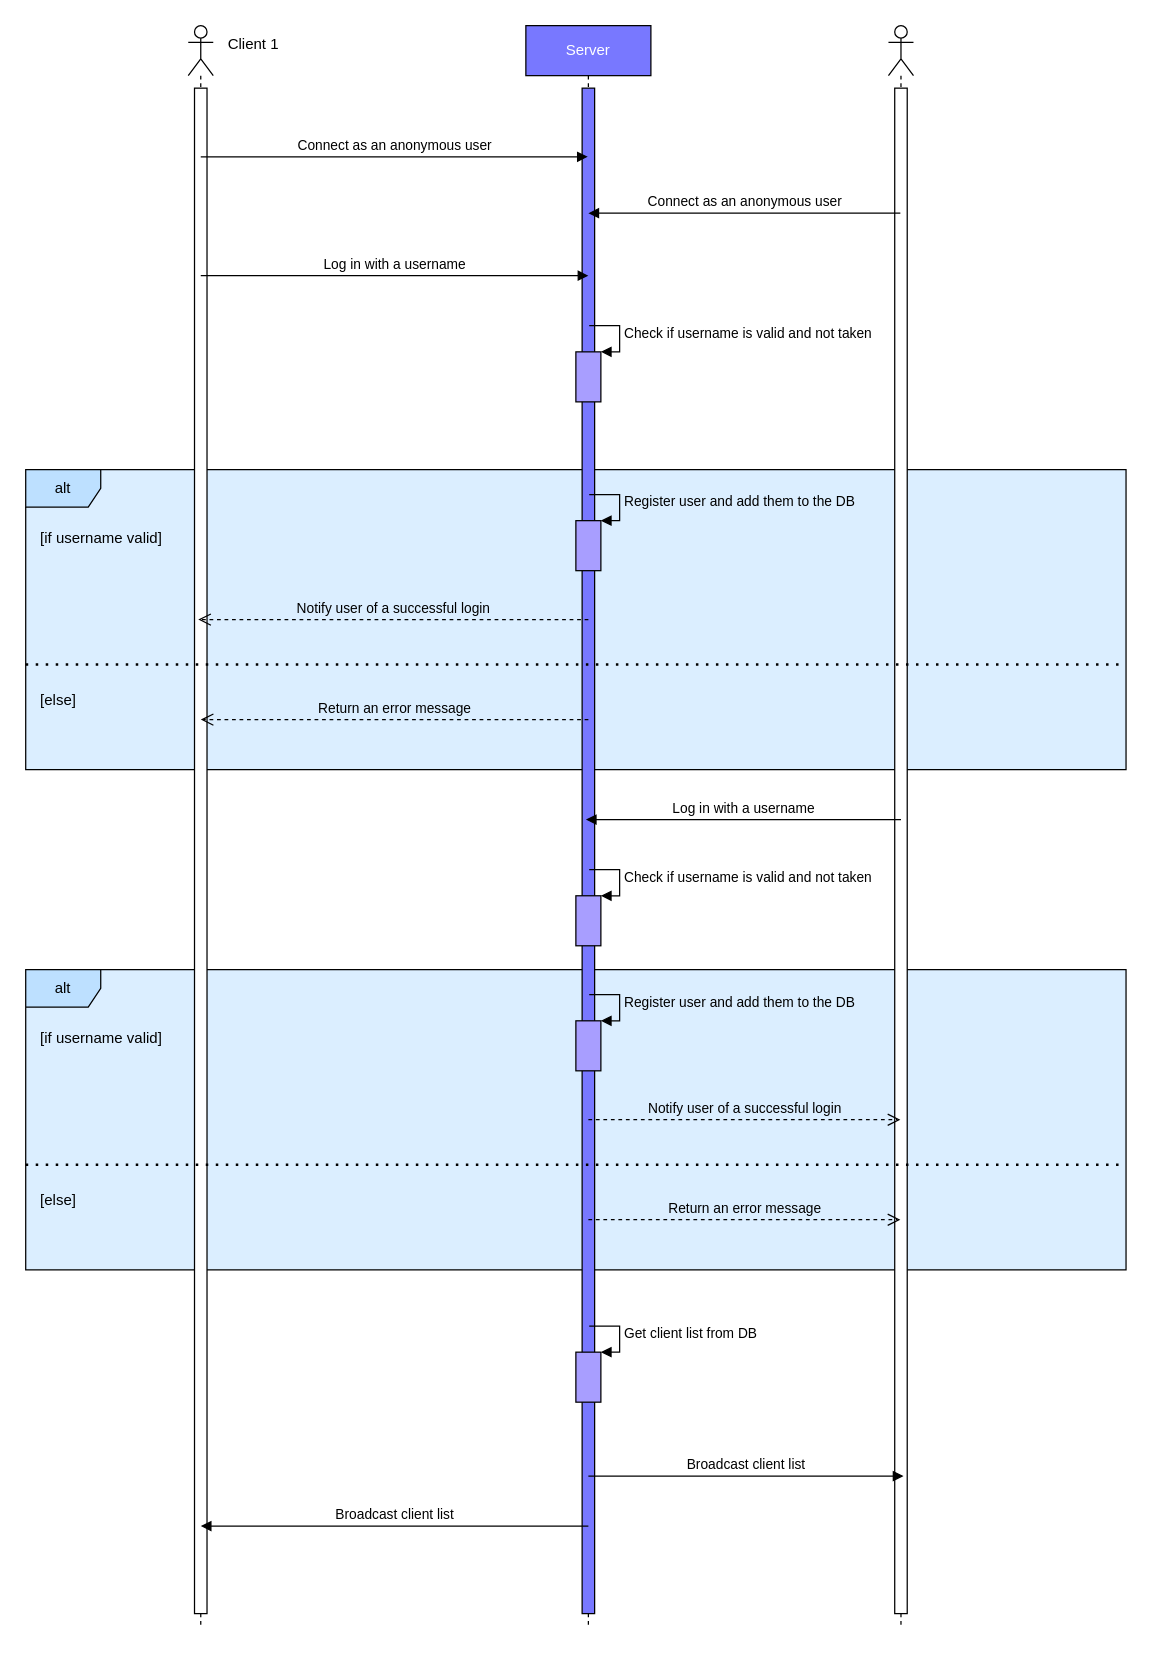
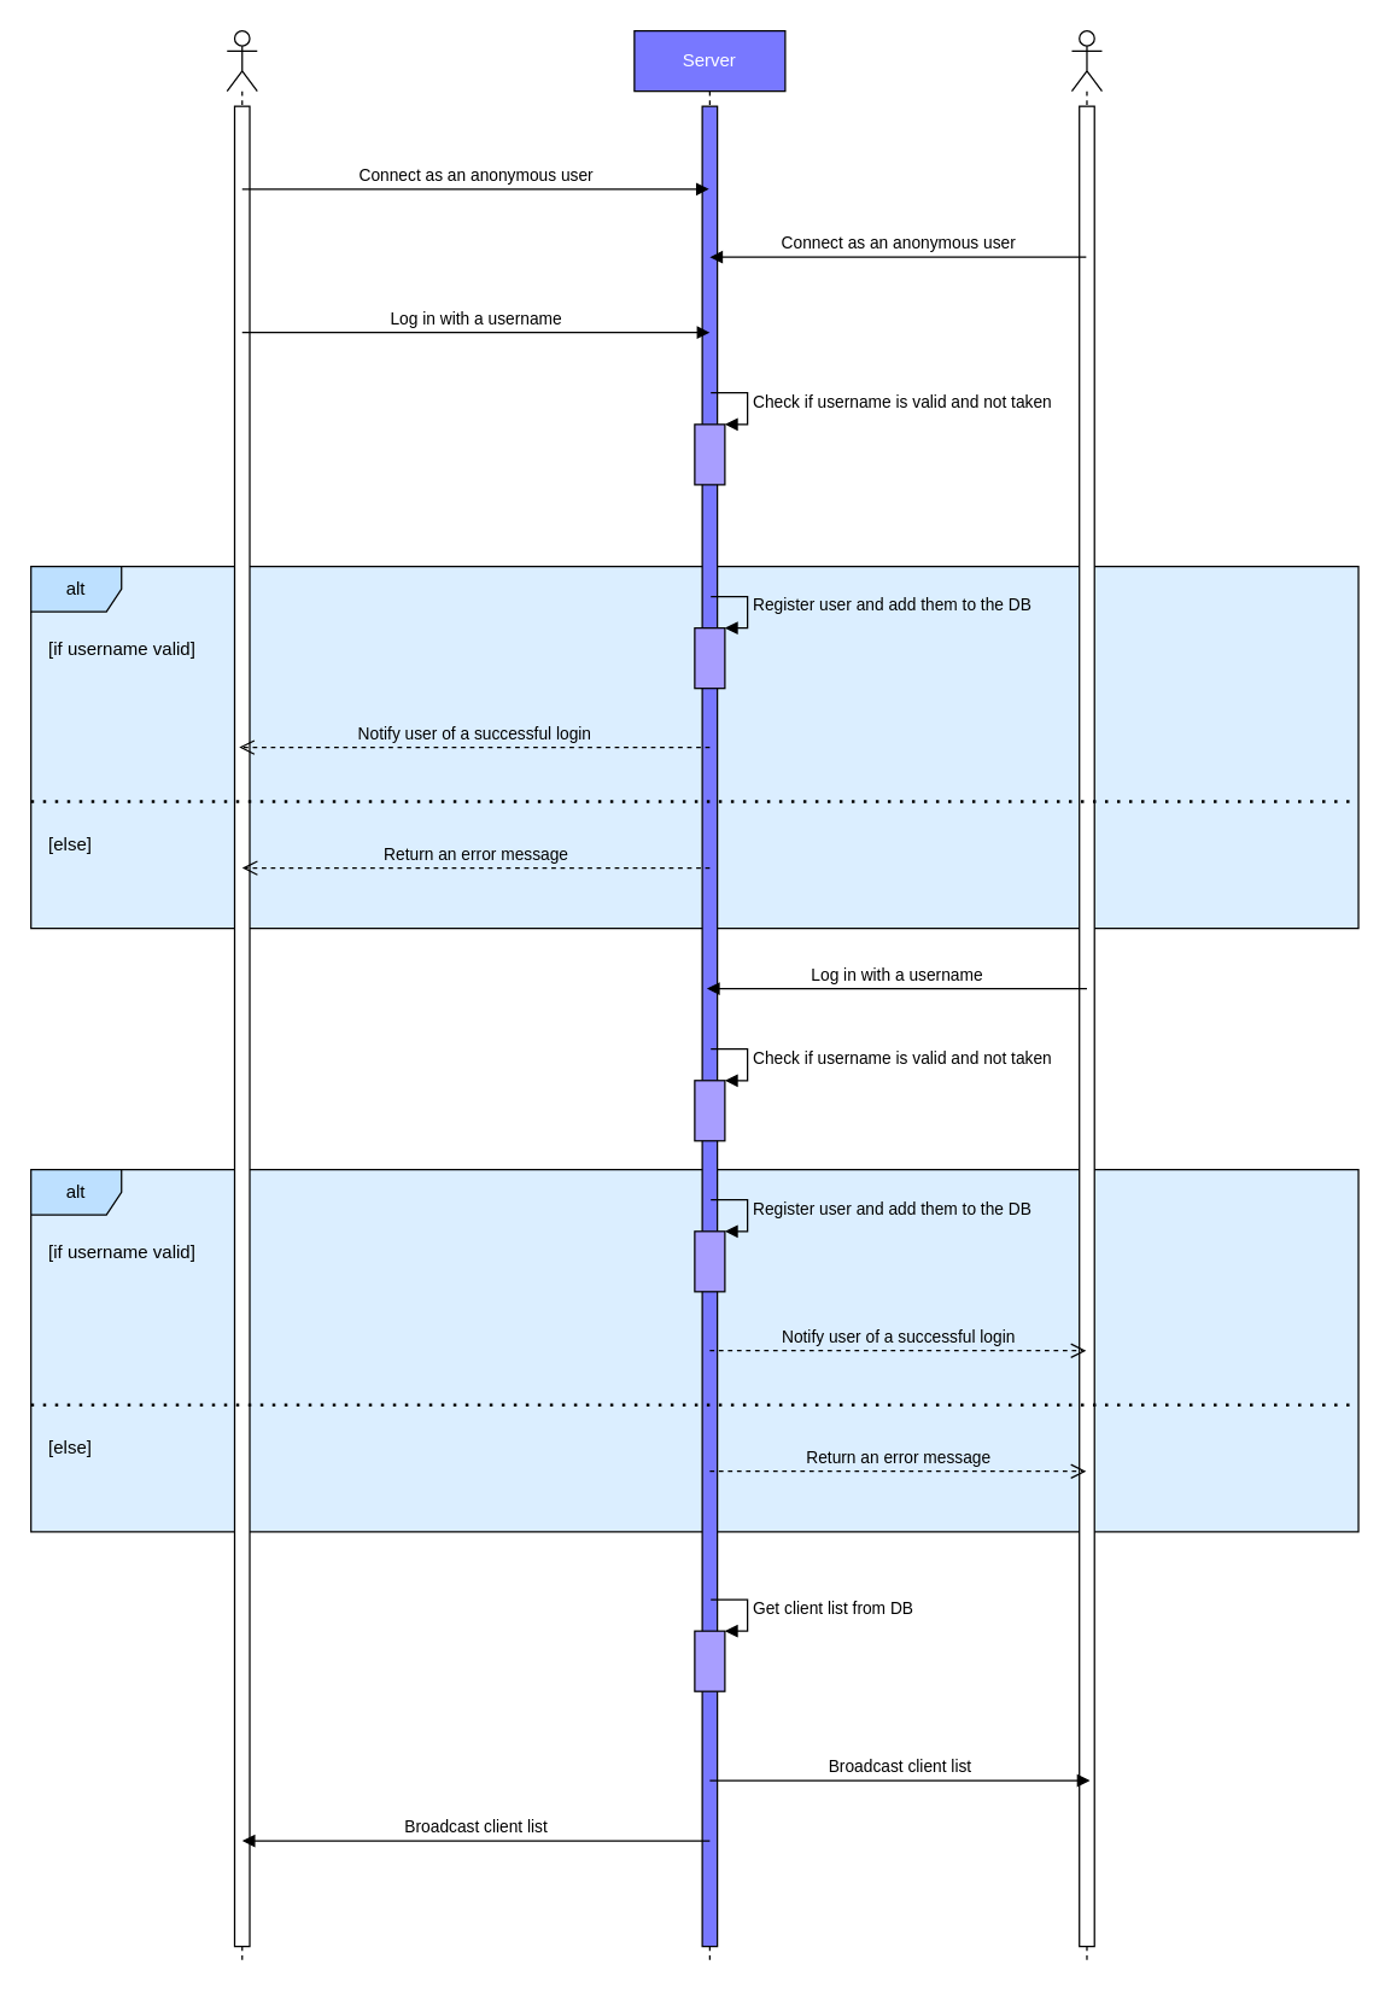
  <mxCell id="0" />
  <mxCell id="1" parent="0" />
  <mxCell id="2" value="alt" style="shape=umlFrame;whiteSpace=wrap;html=1;fillColor=#BDE0FF;swimlaneFillColor=#DBEEFF;" parent="1" vertex="1"><mxGeometry x="20" y="775" width="880" height="240" as="geometry" /></mxCell>
  <mxCell id="3" value="alt" style="shape=umlFrame;whiteSpace=wrap;html=1;swimlaneFillColor=#DBEEFF;fillColor=#BDE0FF;" parent="1" vertex="1"><mxGeometry x="20" y="375" width="880" height="240" as="geometry" /></mxCell>
  <mxCell id="4" value="" style="shape=umlLifeline;participant=umlActor;perimeter=lifelinePerimeter;whiteSpace=wrap;html=1;container=1;collapsible=0;recursiveResize=0;verticalAlign=top;spacingTop=36;outlineConnect=0;" parent="1" vertex="1"><mxGeometry x="150" y="20" width="20" height="1280" as="geometry" /></mxCell>
  <mxCell id="5" value="" style="html=1;points=[];perimeter=orthogonalPerimeter;" parent="4" vertex="1"><mxGeometry x="5" y="50" width="10" height="1220" as="geometry" /></mxCell>
- <mxCell id="6" value="Client 1" style="text;html=1;strokeColor=none;fillColor=none;align=left;verticalAlign=middle;whiteSpace=wrap;rounded=0;" parent="1" vertex="1"><mxGeometry x="180" y="20" width="60" height="30" as="geometry" /></mxCell>
  <mxCell id="7" value="" style="shape=umlLifeline;participant=umlActor;perimeter=lifelinePerimeter;whiteSpace=wrap;html=1;container=1;collapsible=0;recursiveResize=0;verticalAlign=top;spacingTop=36;outlineConnect=0;" parent="1" vertex="1"><mxGeometry x="710" y="20" width="20" height="1280" as="geometry" /></mxCell>
  <mxCell id="8" value="" style="html=1;points=[];perimeter=orthogonalPerimeter;" parent="7" vertex="1"><mxGeometry x="5" y="50" width="10" height="1220" as="geometry" /></mxCell>
  <mxCell id="9" value="Server" style="shape=umlLifeline;perimeter=lifelinePerimeter;whiteSpace=wrap;html=1;container=1;collapsible=0;recursiveResize=0;outlineConnect=0;fontColor=#FFFFFF;fillColor=#7878FF;" parent="1" vertex="1"><mxGeometry x="420" y="20" width="100" height="1280" as="geometry" /></mxCell>
  <mxCell id="10" value="" style="html=1;points=[];perimeter=orthogonalPerimeter;fillColor=#7878FF;" parent="9" vertex="1"><mxGeometry x="45" y="50" width="10" height="1220" as="geometry" /></mxCell>
  <mxCell id="11" value="" style="html=1;points=[];perimeter=orthogonalPerimeter;fillColor=#A89EFF;" parent="9" vertex="1"><mxGeometry x="40" y="260.9" width="20" height="40" as="geometry" /></mxCell>
  <mxCell id="12" value="Check if username is valid and not taken" style="edgeStyle=orthogonalEdgeStyle;html=1;align=left;spacingLeft=2;endArrow=block;rounded=0;entryX=1;entryY=0;exitX=0.567;exitY=0.332;exitDx=0;exitDy=0;exitPerimeter=0;" parent="9" target="11" edge="1"><mxGeometry relative="1" as="geometry"><mxPoint x="50.67" y="240.02" as="sourcePoint" /><Array as="points"><mxPoint x="75" y="239.9" /><mxPoint x="75" y="260.9" /></Array></mxGeometry></mxCell>
  <mxCell id="13" value="" style="html=1;points=[];perimeter=orthogonalPerimeter;fillColor=#A89EFF;" parent="9" vertex="1"><mxGeometry x="40" y="1060.9" width="20" height="40" as="geometry" /></mxCell>
  <mxCell id="14" value="Get client list from DB" style="edgeStyle=orthogonalEdgeStyle;html=1;align=left;spacingLeft=2;endArrow=block;rounded=0;entryX=1;entryY=0;exitX=0.567;exitY=0.332;exitDx=0;exitDy=0;exitPerimeter=0;" parent="9" target="13" edge="1"><mxGeometry relative="1" as="geometry"><mxPoint x="50.67" y="1040.02" as="sourcePoint" /><Array as="points"><mxPoint x="75" y="1039.9" /><mxPoint x="75" y="1060.9" /></Array></mxGeometry></mxCell>
  <mxCell id="15" value="Connect as an anonymous user" style="html=1;verticalAlign=bottom;endArrow=block;rounded=0;exitX=0.5;exitY=0.045;exitDx=0;exitDy=0;exitPerimeter=0;" parent="1" source="5" target="9" edge="1"><mxGeometry width="80" relative="1" as="geometry"><mxPoint x="170" y="100" as="sourcePoint" /><mxPoint x="250" y="100" as="targetPoint" /></mxGeometry></mxCell>
  <mxCell id="16" value="Connect as an anonymous user" style="html=1;verticalAlign=bottom;endArrow=block;rounded=0;" parent="1" source="7" edge="1"><mxGeometry width="80" relative="1" as="geometry"><mxPoint x="555" y="130" as="sourcePoint" /><mxPoint x="470" y="170" as="targetPoint" /></mxGeometry></mxCell>
  <mxCell id="17" value="Log in with a username" style="html=1;verticalAlign=bottom;endArrow=block;rounded=0;" parent="1" edge="1"><mxGeometry width="80" relative="1" as="geometry"><mxPoint x="160" y="220" as="sourcePoint" /><mxPoint x="470" y="220" as="targetPoint" /></mxGeometry></mxCell>
  <mxCell id="18" value="Log in with a username" style="html=1;verticalAlign=bottom;endArrow=block;rounded=0;" parent="1" edge="1"><mxGeometry width="80" relative="1" as="geometry"><mxPoint x="720" y="655" as="sourcePoint" /><mxPoint x="468" y="655" as="targetPoint" /></mxGeometry></mxCell>
  <mxCell id="19" value="[if username valid]" style="text;html=1;strokeColor=none;fillColor=none;align=left;verticalAlign=middle;whiteSpace=wrap;rounded=0;" parent="1" vertex="1"><mxGeometry x="30" y="415" width="110" height="30" as="geometry" /></mxCell>
  <mxCell id="20" value="" style="endArrow=none;dashed=1;html=1;dashPattern=1 3;strokeWidth=2;rounded=0;" parent="1" edge="1"><mxGeometry width="50" height="50" relative="1" as="geometry"><mxPoint x="20" y="531" as="sourcePoint" /><mxPoint x="900" y="531" as="targetPoint" /></mxGeometry></mxCell>
  <mxCell id="21" value="" style="html=1;points=[];perimeter=orthogonalPerimeter;fillColor=#A89EFF;" parent="1" vertex="1"><mxGeometry x="460" y="415.9" width="20" height="40" as="geometry" /></mxCell>
  <mxCell id="22" value="Register user and add them to the DB" style="edgeStyle=orthogonalEdgeStyle;html=1;align=left;spacingLeft=2;endArrow=block;rounded=0;entryX=1;entryY=0;exitX=0.567;exitY=0.332;exitDx=0;exitDy=0;exitPerimeter=0;labelBackgroundColor=none;" parent="1" target="21" edge="1"><mxGeometry relative="1" as="geometry"><mxPoint x="470.67" y="395.02" as="sourcePoint" /><Array as="points"><mxPoint x="495" y="394.9" /><mxPoint x="495" y="415.9" /></Array></mxGeometry></mxCell>
  <mxCell id="23" value="Notify user of a successful login" style="html=1;verticalAlign=bottom;endArrow=open;dashed=1;endSize=8;rounded=0;labelBackgroundColor=none;" parent="1" edge="1"><mxGeometry relative="1" as="geometry"><mxPoint x="470" y="495" as="sourcePoint" /><mxPoint x="158" y="495" as="targetPoint" /></mxGeometry></mxCell>
  <mxCell id="24" value="[else]" style="text;html=1;strokeColor=none;fillColor=none;align=left;verticalAlign=middle;whiteSpace=wrap;rounded=0;" parent="1" vertex="1"><mxGeometry x="30" y="545" width="110" height="30" as="geometry" /></mxCell>
  <mxCell id="25" value="Return an error message" style="html=1;verticalAlign=bottom;endArrow=open;dashed=1;endSize=8;rounded=0;labelBackgroundColor=none;" parent="1" edge="1"><mxGeometry relative="1" as="geometry"><mxPoint x="470" y="575" as="sourcePoint" /><mxPoint x="160" y="575" as="targetPoint" /></mxGeometry></mxCell>
  <mxCell id="26" value="" style="html=1;points=[];perimeter=orthogonalPerimeter;fillColor=#A89EFF;" parent="1" vertex="1"><mxGeometry x="460" y="715.9" width="20" height="40" as="geometry" /></mxCell>
  <mxCell id="27" value="Check if username is valid and not taken" style="edgeStyle=orthogonalEdgeStyle;html=1;align=left;spacingLeft=2;endArrow=block;rounded=0;entryX=1;entryY=0;exitX=0.567;exitY=0.332;exitDx=0;exitDy=0;exitPerimeter=0;" parent="1" target="26" edge="1"><mxGeometry relative="1" as="geometry"><mxPoint x="470.67" y="695.02" as="sourcePoint" /><Array as="points"><mxPoint x="495" y="694.9" /><mxPoint x="495" y="715.9" /></Array></mxGeometry></mxCell>
  <mxCell id="28" value="[if username valid]" style="text;html=1;strokeColor=none;fillColor=none;align=left;verticalAlign=middle;whiteSpace=wrap;rounded=0;" parent="1" vertex="1"><mxGeometry x="30" y="815" width="110" height="30" as="geometry" /></mxCell>
  <mxCell id="29" value="" style="endArrow=none;dashed=1;html=1;dashPattern=1 3;strokeWidth=2;rounded=0;" parent="1" edge="1"><mxGeometry width="50" height="50" relative="1" as="geometry"><mxPoint x="20" y="931" as="sourcePoint" /><mxPoint x="900" y="931" as="targetPoint" /></mxGeometry></mxCell>
  <mxCell id="30" value="" style="html=1;points=[];perimeter=orthogonalPerimeter;fillColor=#A89EFF;" parent="1" vertex="1"><mxGeometry x="460" y="815.9" width="20" height="40" as="geometry" /></mxCell>
  <mxCell id="31" value="Register user and add them to the DB" style="edgeStyle=orthogonalEdgeStyle;html=1;align=left;spacingLeft=2;endArrow=block;rounded=0;entryX=1;entryY=0;exitX=0.567;exitY=0.332;exitDx=0;exitDy=0;exitPerimeter=0;labelBackgroundColor=none;" parent="1" target="30" edge="1"><mxGeometry relative="1" as="geometry"><mxPoint x="470.67" y="795.02" as="sourcePoint" /><Array as="points"><mxPoint x="495" y="794.9" /><mxPoint x="495" y="815.9" /></Array></mxGeometry></mxCell>
  <mxCell id="32" value="Notify user of a successful login" style="html=1;verticalAlign=bottom;endArrow=open;dashed=1;endSize=8;rounded=0;labelBackgroundColor=none;" parent="1" edge="1"><mxGeometry relative="1" as="geometry"><mxPoint x="470" y="895" as="sourcePoint" /><mxPoint x="719.5" y="895" as="targetPoint" /></mxGeometry></mxCell>
  <mxCell id="33" value="[else]" style="text;html=1;strokeColor=none;fillColor=none;align=left;verticalAlign=middle;whiteSpace=wrap;rounded=0;" parent="1" vertex="1"><mxGeometry x="30" y="945" width="110" height="30" as="geometry" /></mxCell>
  <mxCell id="34" value="Return an error message" style="html=1;verticalAlign=bottom;endArrow=open;dashed=1;endSize=8;rounded=0;labelBackgroundColor=none;" parent="1" edge="1"><mxGeometry relative="1" as="geometry"><mxPoint x="470" y="975" as="sourcePoint" /><mxPoint x="719.5" y="975" as="targetPoint" /></mxGeometry></mxCell>
  <mxCell id="35" value="Broadcast client list" style="html=1;verticalAlign=bottom;endArrow=block;rounded=0;" parent="1" edge="1"><mxGeometry width="80" relative="1" as="geometry"><mxPoint x="470" y="1180" as="sourcePoint" /><mxPoint x="722" y="1180" as="targetPoint" /></mxGeometry></mxCell>
  <mxCell id="36" value="Broadcast client list" style="html=1;verticalAlign=bottom;endArrow=block;rounded=0;" parent="1" edge="1"><mxGeometry width="80" relative="1" as="geometry"><mxPoint x="470" y="1220" as="sourcePoint" /><mxPoint x="160" y="1220" as="targetPoint" /></mxGeometry></mxCell>
